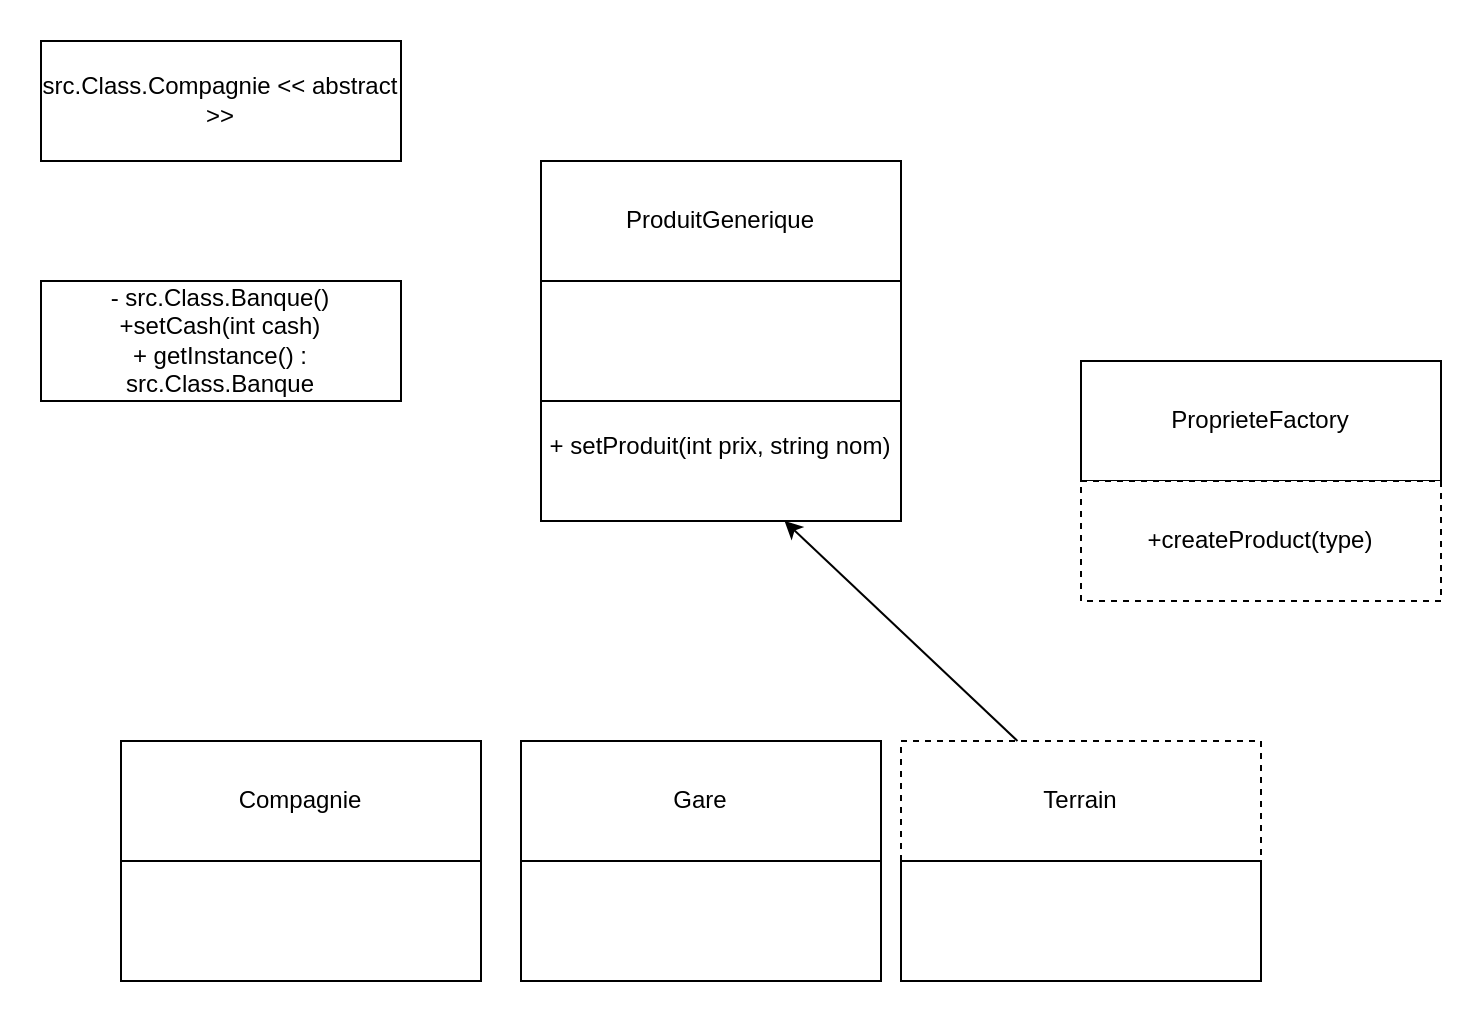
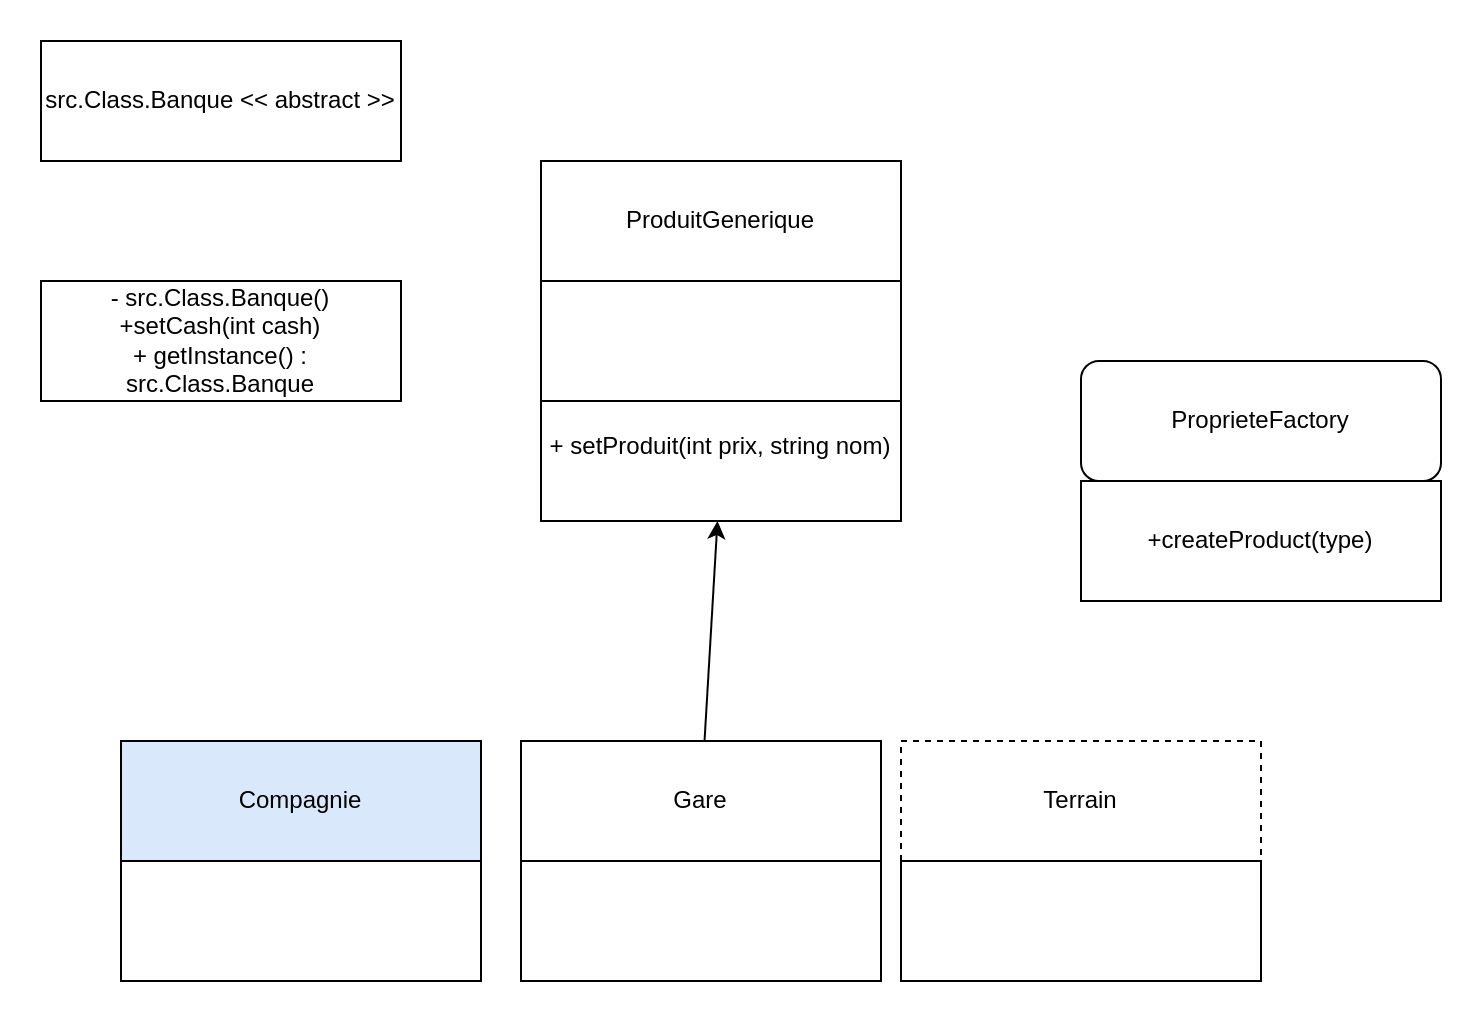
  <mxCell id="0" />
  <mxCell id="1" parent="0" />
  <mxCell id="2" value="" style="group" parent="1" vertex="1" connectable="0"><mxGeometry x="20" y="20" width="180" height="180" as="geometry" /></mxCell>
- <mxCell id="3" value="src.Class.Compagnie &amp;lt;&amp;lt; abstract &amp;gt;&amp;gt;" style="rounded=0;whiteSpace=wrap;html=1;" parent="2" vertex="1"><mxGeometry width="180" height="60" as="geometry" /></mxCell>
+ <mxCell id="3" value="src.Class.Banque &amp;lt;&amp;lt; abstract &amp;gt;&amp;gt;" style="rounded=0;whiteSpace=wrap;html=1;" parent="2" vertex="1"><mxGeometry width="180" height="60" as="geometry" /></mxCell>
  <mxCell id="4" value="- src.Class.Banque()&lt;br&gt;+setCash(int cash)&lt;br&gt;+ getInstance() : src.Class.Banque" style="rounded=0;whiteSpace=wrap;html=1;" parent="2" vertex="1"><mxGeometry y="120" width="180" height="60" as="geometry" /></mxCell>
  <mxCell id="5" value="" style="group" vertex="1" connectable="0" parent="1"><mxGeometry x="540" y="180" width="180" height="120" as="geometry" /></mxCell>
- <mxCell id="6" value="ProprieteFactory" style="rounded=0;whiteSpace=wrap;html=1;" vertex="1" parent="5"><mxGeometry width="180" height="60" as="geometry" /></mxCell>
- <mxCell id="7" value="+createProduct(type)" style="rounded=0;whiteSpace=wrap;html=1;dashed=1;" vertex="1" parent="5"><mxGeometry y="60" width="180" height="60" as="geometry" /></mxCell>
+ <mxCell id="6" value="ProprieteFactory" style="whiteSpace=wrap;html=1;rounded=1;" vertex="1" parent="5"><mxGeometry width="180" height="60" as="geometry" /></mxCell>
+ <mxCell id="7" value="+createProduct(type)" style="rounded=0;whiteSpace=wrap;html=1;" vertex="1" parent="5"><mxGeometry y="60" width="180" height="60" as="geometry" /></mxCell>
  <mxCell id="8" value="" style="group" vertex="1" connectable="0" parent="1"><mxGeometry x="270" y="80" width="180" height="180" as="geometry" /></mxCell>
  <mxCell id="9" value="ProduitGenerique" style="rounded=0;whiteSpace=wrap;html=1;" vertex="1" parent="8"><mxGeometry width="180" height="60" as="geometry" /></mxCell>
  <mxCell id="10" value="&lt;p style=&quot;margin: 0px; font-variant-numeric: normal; font-variant-east-asian: normal; font-variant-alternates: normal; font-size-adjust: none; font-kerning: auto; font-optical-sizing: auto; font-feature-settings: normal; font-variation-settings: normal; font-variant-position: normal; font-stretch: normal; font-size: 11px; line-height: normal; text-align: start;&quot; class=&quot;p1&quot;&gt;&lt;span style=&quot;color: rgb(255, 255, 255); background-color: initial;&quot;&gt;- int src&lt;/span&gt;&lt;/p&gt;&lt;p style=&quot;margin: 0px; font-variant-numeric: normal; font-variant-east-asian: normal; font-variant-alternates: normal; font-size-adjust: none; font-kerning: auto; font-optical-sizing: auto; font-feature-settings: normal; font-variation-settings: normal; font-variant-position: normal; font-stretch: normal; font-size: 11px; line-height: normal; text-align: start;&quot; class=&quot;p1&quot;&gt;&lt;span style=&quot;color: rgb(255, 255, 255); background-color: initial;&quot;&gt;- string nom&lt;/span&gt;&lt;br&gt;&lt;/p&gt;&lt;p style=&quot;margin: 0px; font-variant-numeric: normal; font-variant-east-asian: normal; font-variant-alternates: normal; font-size-adjust: none; font-kerning: auto; font-optical-sizing: auto; font-feature-settings: normal; font-variation-settings: normal; font-variant-position: normal; font-stretch: normal; font-size: 11px; line-height: normal; text-align: start;&quot; class=&quot;p1&quot;&gt;&lt;br&gt;&lt;/p&gt;" style="rounded=0;whiteSpace=wrap;html=1;" vertex="1" parent="8"><mxGeometry y="60" width="180" height="60" as="geometry" /></mxCell>
  <mxCell id="11" value="+ setProduit(int prix, string nom)&lt;br&gt;&lt;span style=&quot;color: rgb(255, 255, 255); font-size: 11px; text-align: start;&quot;&gt;+ afficher()&lt;/span&gt;" style="rounded=0;whiteSpace=wrap;html=1;" vertex="1" parent="8"><mxGeometry y="120" width="180" height="60" as="geometry" /></mxCell>
+ <mxCell id="12" value="" style="edgeStyle=none;html=1;fontColor=#FFFFFF;" edge="1" parent="1" source="14" target="11"><mxGeometry relative="1" as="geometry" /></mxCell>
  <mxCell id="13" value="" style="group" vertex="1" connectable="0" parent="1"><mxGeometry x="260" y="370" width="180" height="120" as="geometry" /></mxCell>
  <mxCell id="14" value="Gare" style="rounded=0;whiteSpace=wrap;html=1;" vertex="1" parent="13"><mxGeometry width="180" height="60" as="geometry" /></mxCell>
  <mxCell id="15" value="&lt;p style=&quot;margin: 0px; font-variant-numeric: normal; font-variant-east-asian: normal; font-variant-alternates: normal; font-size-adjust: none; font-kerning: auto; font-optical-sizing: auto; font-feature-settings: normal; font-variation-settings: normal; font-variant-position: normal; font-stretch: normal; font-size: 11px; line-height: normal; text-align: start;&quot; class=&quot;p1&quot;&gt;&lt;font color=&quot;#ffffff&quot;&gt;+ afficher()&lt;/font&gt;&lt;/p&gt;" style="rounded=0;whiteSpace=wrap;html=1;" vertex="1" parent="13"><mxGeometry y="60" width="180" height="60" as="geometry" /></mxCell>
  <mxCell id="16" value="" style="group" vertex="1" connectable="0" parent="1"><mxGeometry x="450" y="370" width="180" height="120" as="geometry" /></mxCell>
  <mxCell id="17" value="Terrain" style="rounded=0;whiteSpace=wrap;html=1;dashed=1;" vertex="1" parent="16"><mxGeometry width="180" height="60" as="geometry" /></mxCell>
  <mxCell id="18" value="&lt;p style=&quot;margin: 0px; font-variant-numeric: normal; font-variant-east-asian: normal; font-variant-alternates: normal; font-size-adjust: none; font-kerning: auto; font-optical-sizing: auto; font-feature-settings: normal; font-variation-settings: normal; font-variant-position: normal; font-stretch: normal; font-size: 11px; line-height: normal; text-align: start;&quot; class=&quot;p1&quot;&gt;&lt;font color=&quot;#ffffff&quot;&gt;+ afficher()&lt;/font&gt;&lt;/p&gt;" style="rounded=0;whiteSpace=wrap;html=1;" vertex="1" parent="16"><mxGeometry y="60" width="180" height="60" as="geometry" /></mxCell>
  <mxCell id="19" value="" style="group" vertex="1" connectable="0" parent="1"><mxGeometry x="60" y="370" width="180" height="120" as="geometry" /></mxCell>
- <mxCell id="20" value="Compagnie" style="rounded=0;whiteSpace=wrap;html=1;" vertex="1" parent="19"><mxGeometry width="180" height="60" as="geometry" /></mxCell>
+ <mxCell id="20" value="Compagnie" style="rounded=0;whiteSpace=wrap;html=1;fillColor=#dae8fc;" vertex="1" parent="19"><mxGeometry width="180" height="60" as="geometry" /></mxCell>
  <mxCell id="21" value="&lt;p style=&quot;margin: 0px; font-variant-numeric: normal; font-variant-east-asian: normal; font-variant-alternates: normal; font-size-adjust: none; font-kerning: auto; font-optical-sizing: auto; font-feature-settings: normal; font-variation-settings: normal; font-variant-position: normal; font-stretch: normal; font-size: 11px; line-height: normal; text-align: start;&quot; class=&quot;p1&quot;&gt;&lt;font color=&quot;#ffffff&quot;&gt;+ afficher()&lt;/font&gt;&lt;/p&gt;" style="rounded=0;whiteSpace=wrap;html=1;" vertex="1" parent="19"><mxGeometry y="60" width="180" height="60" as="geometry" /></mxCell>
- <mxCell id="22" value="" style="edgeStyle=none;html=1;fontColor=#FFFFFF;" edge="1" parent="1" source="17" target="11"><mxGeometry relative="1" as="geometry" /></mxCell>
